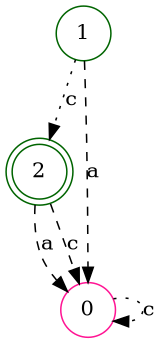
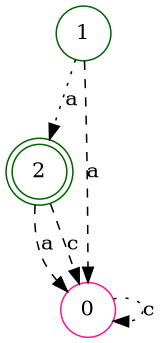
  digraph {
    node [color=darkgreen shape=circle]
    edge [style=dashed weigth=0.6]
    2 [shape=doublecircle]
    0 [color=deeppink]
    1
    2 -> 0 [label=a]
    2 -> 0 [label=c]
    0 -> 0 [label=c style=dotted]
-   1 -> 2 [label=c style=dotted]
+   1 -> 2 [label=a style=dotted]
    1 -> 0 [label=a]
  }
